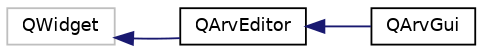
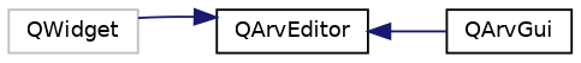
  digraph {
    rankdir=LR
    node [color=black fillcolor=white fontname=Helvetica fontsize=10 shape=record style=filled]
    edge [color=midnightblue dir=back fontname=Helvetica fontsize=10 labelfontname=Helvetica labelfontsize=10 style=solid]
    n1 [color=grey75 height=0.2 label=QWidget width=0.4]
    n2 [height=0.2 label=QArvEditor width=0.4]
    n3 [height=0.2 label=QArvGui width=0.4]
-   n1 -> n2
+   n2 -> n1
    n2 -> n3
  }
